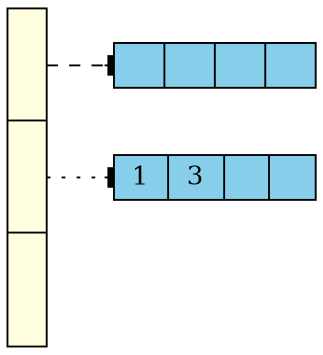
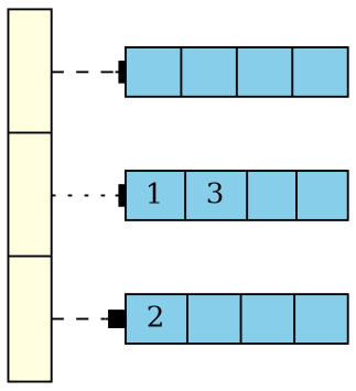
  digraph {
    nodesep=.05
    rankdir=LR
    node [shape=record style=filled fillcolor=skyblue]
    edge [headport=n style=dashed arrowhead=tee]
    n1 [height=2.5 label="<f0>|<f1>|<f2>" width=.1 fillcolor=lightyellow]
    n2 [height=.1 label="{<n>|||<p> }" width=1.5]
    n3 [height=.1 label="{<n> 1 |3 ||<p> }" width=1.5]
+   n4 [height=.1 label="{<n> 2 |||<p> }" width=1.5]
    n1 -> n2 [tailport=f0]
    n1 -> n3 [tailport=f1 style=dotted]
+   n1 -> n4 [tailport=f2 arrowhead=box]
  }
